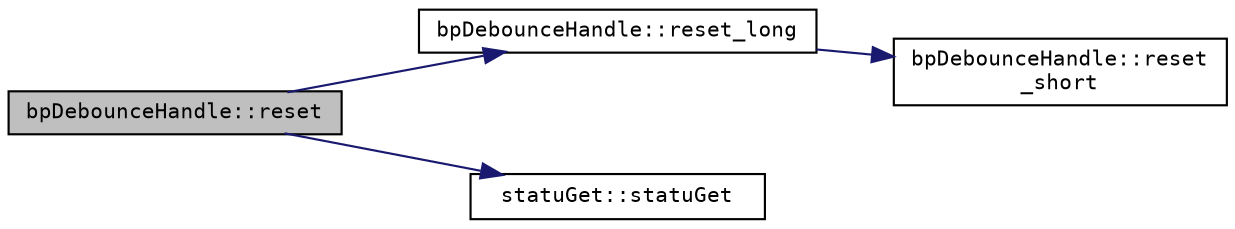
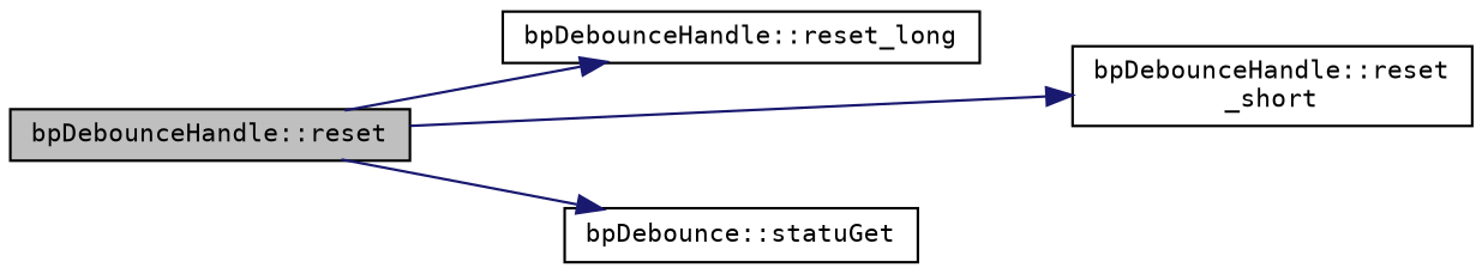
  digraph {
    fontname="DejaVu Sans Mono"
    rankdir=LR
    node [color=black fillcolor=white fontname="DejaVu Sans Mono" fontsize=10 shape=record style=filled]
    edge [color=midnightblue fontname="DejaVu Sans Mono" fontsize=10 labelfontname=Helvetica labelfontsize=10 style=solid]
    n1 [fillcolor=grey75 fontcolor=black height=0.2 label="bpDebounceHandle::reset" width=0.4]
    n2 [height=0.2 label="bpDebounceHandle::reset_long" width=0.4]
    n3 [height=0.2 label="bpDebounceHandle::reset\l_short" width=0.4]
-   n4 [height=0.2 label="statuGet::statuGet" width=0.4]
+   n4 [height=0.2 label="bpDebounce::statuGet" width=0.4]
    n1 -> n2
-   n2 -> n3
+   n1 -> n3
    n1 -> n4
  }
